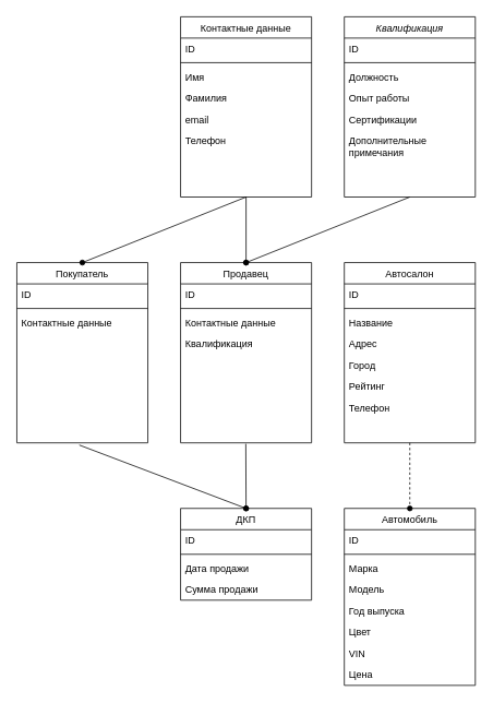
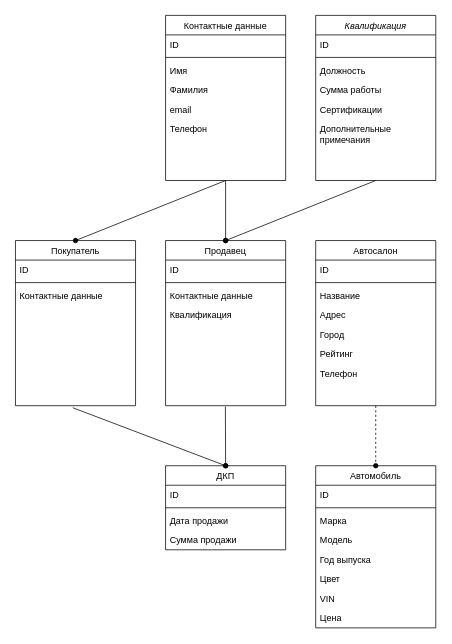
  <mxCell id="0" />
  <mxCell id="1" parent="0" />
  <mxCell id="2" value="Квалификация" style="swimlane;fontStyle=2;align=center;verticalAlign=top;childLayout=stackLayout;horizontal=1;startSize=26;horizontalStack=0;resizeParent=1;resizeLast=0;collapsible=1;marginBottom=0;rounded=0;shadow=0;strokeWidth=1;" vertex="1" parent="1"><mxGeometry x="420" y="20" width="160" height="220" as="geometry"><mxRectangle x="230" y="140" width="160" height="26" as="alternateBounds" /></mxGeometry></mxCell>
  <mxCell id="3" value="ID" style="text;align=left;verticalAlign=top;spacingLeft=4;spacingRight=4;overflow=hidden;rotatable=0;points=[[0,0.5],[1,0.5]];portConstraint=eastwest;" vertex="1" parent="2"><mxGeometry y="26" width="160" height="26" as="geometry" /></mxCell>
  <mxCell id="4" value="" style="line;html=1;strokeWidth=1;align=left;verticalAlign=middle;spacingTop=-1;spacingLeft=3;spacingRight=3;rotatable=0;labelPosition=right;points=[];portConstraint=eastwest;" vertex="1" parent="2"><mxGeometry y="52" width="160" height="8" as="geometry" /></mxCell>
  <mxCell id="5" value="Должность" style="text;align=left;verticalAlign=top;spacingLeft=4;spacingRight=4;overflow=hidden;rotatable=0;points=[[0,0.5],[1,0.5]];portConstraint=eastwest;" vertex="1" parent="2"><mxGeometry y="60" width="160" height="26" as="geometry" /></mxCell>
- <mxCell id="6" value="Опыт работы" style="text;align=left;verticalAlign=top;spacingLeft=4;spacingRight=4;overflow=hidden;rotatable=0;points=[[0,0.5],[1,0.5]];portConstraint=eastwest;" vertex="1" parent="2"><mxGeometry y="86" width="160" height="26" as="geometry" /></mxCell>
+ <mxCell id="6" value="Сумма работы" style="text;align=left;verticalAlign=top;spacingLeft=4;spacingRight=4;overflow=hidden;rotatable=0;points=[[0,0.5],[1,0.5]];portConstraint=eastwest;" vertex="1" parent="2"><mxGeometry y="86" width="160" height="26" as="geometry" /></mxCell>
  <mxCell id="7" value="Сертификации" style="text;align=left;verticalAlign=top;spacingLeft=4;spacingRight=4;overflow=hidden;rotatable=0;points=[[0,0.5],[1,0.5]];portConstraint=eastwest;" vertex="1" parent="2"><mxGeometry y="112" width="160" height="26" as="geometry" /></mxCell>
  <mxCell id="8" value="Дополнительные &#10;примечания" style="text;align=left;verticalAlign=top;spacingLeft=4;spacingRight=4;overflow=hidden;rotatable=0;points=[[0,0.5],[1,0.5]];portConstraint=eastwest;" vertex="1" parent="2"><mxGeometry y="138" width="160" height="42" as="geometry" /></mxCell>
  <mxCell id="9" value="Покупатель" style="swimlane;fontStyle=0;align=center;verticalAlign=top;childLayout=stackLayout;horizontal=1;startSize=26;horizontalStack=0;resizeParent=1;resizeLast=0;collapsible=1;marginBottom=0;rounded=0;shadow=0;strokeWidth=1;" vertex="1" parent="1"><mxGeometry x="20" y="320" width="160" height="220" as="geometry"><mxRectangle x="130" y="380" width="160" height="26" as="alternateBounds" /></mxGeometry></mxCell>
  <mxCell id="10" value="ID" style="text;align=left;verticalAlign=top;spacingLeft=4;spacingRight=4;overflow=hidden;rotatable=0;points=[[0,0.5],[1,0.5]];portConstraint=eastwest;" vertex="1" parent="9"><mxGeometry y="26" width="160" height="26" as="geometry" /></mxCell>
  <mxCell id="11" value="" style="line;html=1;strokeWidth=1;align=left;verticalAlign=middle;spacingTop=-1;spacingLeft=3;spacingRight=3;rotatable=0;labelPosition=right;points=[];portConstraint=eastwest;" vertex="1" parent="9"><mxGeometry y="52" width="160" height="8" as="geometry" /></mxCell>
  <mxCell id="12" value="Контактные данные" style="text;align=left;verticalAlign=top;spacingLeft=4;spacingRight=4;overflow=hidden;rotatable=0;points=[[0,0.5],[1,0.5]];portConstraint=eastwest;fontStyle=0" vertex="1" parent="9"><mxGeometry y="60" width="160" height="160" as="geometry" /></mxCell>
  <mxCell id="13" value="Продавец" style="swimlane;fontStyle=0;align=center;verticalAlign=top;childLayout=stackLayout;horizontal=1;startSize=26;horizontalStack=0;resizeParent=1;resizeLast=0;collapsible=1;marginBottom=0;rounded=0;shadow=0;strokeWidth=1;" vertex="1" parent="1"><mxGeometry x="220" y="320" width="160" height="220" as="geometry"><mxRectangle x="340" y="380" width="170" height="26" as="alternateBounds" /></mxGeometry></mxCell>
  <mxCell id="14" value="ID" style="text;align=left;verticalAlign=top;spacingLeft=4;spacingRight=4;overflow=hidden;rotatable=0;points=[[0,0.5],[1,0.5]];portConstraint=eastwest;" vertex="1" parent="13"><mxGeometry y="26" width="160" height="26" as="geometry" /></mxCell>
  <mxCell id="15" value="" style="line;html=1;strokeWidth=1;align=left;verticalAlign=middle;spacingTop=-1;spacingLeft=3;spacingRight=3;rotatable=0;labelPosition=right;points=[];portConstraint=eastwest;" vertex="1" parent="13"><mxGeometry y="52" width="160" height="8" as="geometry" /></mxCell>
  <mxCell id="16" value="Контактные данные" style="text;align=left;verticalAlign=top;spacingLeft=4;spacingRight=4;overflow=hidden;rotatable=0;points=[[0,0.5],[1,0.5]];portConstraint=eastwest;" vertex="1" parent="13"><mxGeometry y="60" width="160" height="26" as="geometry" /></mxCell>
  <mxCell id="17" value="Квалификация" style="text;align=left;verticalAlign=top;spacingLeft=4;spacingRight=4;overflow=hidden;rotatable=0;points=[[0,0.5],[1,0.5]];portConstraint=eastwest;" vertex="1" parent="13"><mxGeometry y="86" width="160" height="134" as="geometry" /></mxCell>
  <mxCell id="18" value="Автосалон" style="swimlane;fontStyle=0;align=center;verticalAlign=top;childLayout=stackLayout;horizontal=1;startSize=26;horizontalStack=0;resizeParent=1;resizeLast=0;collapsible=1;marginBottom=0;rounded=0;shadow=0;strokeWidth=1;" vertex="1" parent="1"><mxGeometry x="420" y="320" width="160" height="220" as="geometry"><mxRectangle x="550" y="140" width="160" height="26" as="alternateBounds" /></mxGeometry></mxCell>
  <mxCell id="19" value="ID" style="text;align=left;verticalAlign=top;spacingLeft=4;spacingRight=4;overflow=hidden;rotatable=0;points=[[0,0.5],[1,0.5]];portConstraint=eastwest;" vertex="1" parent="18"><mxGeometry y="26" width="160" height="26" as="geometry" /></mxCell>
  <mxCell id="20" value="" style="line;html=1;strokeWidth=1;align=left;verticalAlign=middle;spacingTop=-1;spacingLeft=3;spacingRight=3;rotatable=0;labelPosition=right;points=[];portConstraint=eastwest;" vertex="1" parent="18"><mxGeometry y="52" width="160" height="8" as="geometry" /></mxCell>
  <mxCell id="21" value="Название" style="text;align=left;verticalAlign=top;spacingLeft=4;spacingRight=4;overflow=hidden;rotatable=0;points=[[0,0.5],[1,0.5]];portConstraint=eastwest;rounded=0;shadow=0;html=0;" vertex="1" parent="18"><mxGeometry y="60" width="160" height="26" as="geometry" /></mxCell>
  <mxCell id="22" value="Адрес" style="text;align=left;verticalAlign=top;spacingLeft=4;spacingRight=4;overflow=hidden;rotatable=0;points=[[0,0.5],[1,0.5]];portConstraint=eastwest;rounded=0;shadow=0;html=0;" vertex="1" parent="18"><mxGeometry y="86" width="160" height="26" as="geometry" /></mxCell>
  <mxCell id="23" value="Город" style="text;align=left;verticalAlign=top;spacingLeft=4;spacingRight=4;overflow=hidden;rotatable=0;points=[[0,0.5],[1,0.5]];portConstraint=eastwest;rounded=0;shadow=0;html=0;" vertex="1" parent="18"><mxGeometry y="112" width="160" height="26" as="geometry" /></mxCell>
  <mxCell id="24" value="Рейтинг" style="text;align=left;verticalAlign=top;spacingLeft=4;spacingRight=4;overflow=hidden;rotatable=0;points=[[0,0.5],[1,0.5]];portConstraint=eastwest;" vertex="1" parent="18"><mxGeometry y="138" width="160" height="26" as="geometry" /></mxCell>
  <mxCell id="25" value="Телефон" style="text;align=left;verticalAlign=top;spacingLeft=4;spacingRight=4;overflow=hidden;rotatable=0;points=[[0,0.5],[1,0.5]];portConstraint=eastwest;rounded=0;shadow=0;html=0;" vertex="1" parent="18"><mxGeometry y="164" width="160" height="26" as="geometry" /></mxCell>
  <mxCell id="26" value="Контактные данные" style="swimlane;fontStyle=0;align=center;verticalAlign=top;childLayout=stackLayout;horizontal=1;startSize=26;horizontalStack=0;resizeParent=1;resizeLast=0;collapsible=1;marginBottom=0;rounded=0;shadow=0;strokeWidth=1;" vertex="1" parent="1"><mxGeometry x="220" y="20" width="160" height="220" as="geometry"><mxRectangle x="340" y="380" width="170" height="26" as="alternateBounds" /></mxGeometry></mxCell>
  <mxCell id="27" value="ID" style="text;align=left;verticalAlign=top;spacingLeft=4;spacingRight=4;overflow=hidden;rotatable=0;points=[[0,0.5],[1,0.5]];portConstraint=eastwest;" vertex="1" parent="26"><mxGeometry y="26" width="160" height="26" as="geometry" /></mxCell>
  <mxCell id="28" value="" style="line;html=1;strokeWidth=1;align=left;verticalAlign=middle;spacingTop=-1;spacingLeft=3;spacingRight=3;rotatable=0;labelPosition=right;points=[];portConstraint=eastwest;" vertex="1" parent="26"><mxGeometry y="52" width="160" height="8" as="geometry" /></mxCell>
  <mxCell id="29" value="Имя" style="text;align=left;verticalAlign=top;spacingLeft=4;spacingRight=4;overflow=hidden;rotatable=0;points=[[0,0.5],[1,0.5]];portConstraint=eastwest;" vertex="1" parent="26"><mxGeometry y="60" width="160" height="26" as="geometry" /></mxCell>
  <mxCell id="30" value="Фамилия" style="text;align=left;verticalAlign=top;spacingLeft=4;spacingRight=4;overflow=hidden;rotatable=0;points=[[0,0.5],[1,0.5]];portConstraint=eastwest;" vertex="1" parent="26"><mxGeometry y="86" width="160" height="26" as="geometry" /></mxCell>
  <mxCell id="31" value="email" style="text;align=left;verticalAlign=top;spacingLeft=4;spacingRight=4;overflow=hidden;rotatable=0;points=[[0,0.5],[1,0.5]];portConstraint=eastwest;" vertex="1" parent="26"><mxGeometry y="112" width="160" height="26" as="geometry" /></mxCell>
  <mxCell id="32" value="Телефон" style="text;align=left;verticalAlign=top;spacingLeft=4;spacingRight=4;overflow=hidden;rotatable=0;points=[[0,0.5],[1,0.5]];portConstraint=eastwest;" vertex="1" parent="26"><mxGeometry y="138" width="160" height="26" as="geometry" /></mxCell>
  <mxCell id="33" value="Автомобиль" style="swimlane;fontStyle=0;align=center;verticalAlign=top;childLayout=stackLayout;horizontal=1;startSize=26;horizontalStack=0;resizeParent=1;resizeLast=0;collapsible=1;marginBottom=0;rounded=0;shadow=0;strokeWidth=1;" vertex="1" parent="1"><mxGeometry x="420" y="620" width="160" height="216" as="geometry"><mxRectangle x="550" y="140" width="160" height="26" as="alternateBounds" /></mxGeometry></mxCell>
  <mxCell id="34" value="ID" style="text;align=left;verticalAlign=top;spacingLeft=4;spacingRight=4;overflow=hidden;rotatable=0;points=[[0,0.5],[1,0.5]];portConstraint=eastwest;" vertex="1" parent="33"><mxGeometry y="26" width="160" height="26" as="geometry" /></mxCell>
  <mxCell id="35" value="" style="line;html=1;strokeWidth=1;align=left;verticalAlign=middle;spacingTop=-1;spacingLeft=3;spacingRight=3;rotatable=0;labelPosition=right;points=[];portConstraint=eastwest;" vertex="1" parent="33"><mxGeometry y="52" width="160" height="8" as="geometry" /></mxCell>
  <mxCell id="36" value="Марка" style="text;align=left;verticalAlign=top;spacingLeft=4;spacingRight=4;overflow=hidden;rotatable=0;points=[[0,0.5],[1,0.5]];portConstraint=eastwest;rounded=0;shadow=0;html=0;" vertex="1" parent="33"><mxGeometry y="60" width="160" height="26" as="geometry" /></mxCell>
  <mxCell id="37" value="Модель" style="text;align=left;verticalAlign=top;spacingLeft=4;spacingRight=4;overflow=hidden;rotatable=0;points=[[0,0.5],[1,0.5]];portConstraint=eastwest;rounded=0;shadow=0;html=0;" vertex="1" parent="33"><mxGeometry y="86" width="160" height="26" as="geometry" /></mxCell>
  <mxCell id="38" value="Год выпуска" style="text;align=left;verticalAlign=top;spacingLeft=4;spacingRight=4;overflow=hidden;rotatable=0;points=[[0,0.5],[1,0.5]];portConstraint=eastwest;rounded=0;shadow=0;html=0;" vertex="1" parent="33"><mxGeometry y="112" width="160" height="26" as="geometry" /></mxCell>
  <mxCell id="39" value="Цвет" style="text;align=left;verticalAlign=top;spacingLeft=4;spacingRight=4;overflow=hidden;rotatable=0;points=[[0,0.5],[1,0.5]];portConstraint=eastwest;" vertex="1" parent="33"><mxGeometry y="138" width="160" height="26" as="geometry" /></mxCell>
  <mxCell id="40" value="VIN" style="text;align=left;verticalAlign=top;spacingLeft=4;spacingRight=4;overflow=hidden;rotatable=0;points=[[0,0.5],[1,0.5]];portConstraint=eastwest;rounded=0;shadow=0;html=0;" vertex="1" parent="33"><mxGeometry y="164" width="160" height="26" as="geometry" /></mxCell>
  <mxCell id="41" value="Цена" style="text;align=left;verticalAlign=top;spacingLeft=4;spacingRight=4;overflow=hidden;rotatable=0;points=[[0,0.5],[1,0.5]];portConstraint=eastwest;rounded=0;shadow=0;html=0;" vertex="1" parent="33"><mxGeometry y="190" width="160" height="26" as="geometry" /></mxCell>
  <mxCell id="42" value="ДКП" style="swimlane;fontStyle=0;align=center;verticalAlign=top;childLayout=stackLayout;horizontal=1;startSize=26;horizontalStack=0;resizeParent=1;resizeLast=0;collapsible=1;marginBottom=0;rounded=0;shadow=0;strokeWidth=1;" vertex="1" parent="1"><mxGeometry x="220" y="620" width="160" height="112" as="geometry"><mxRectangle x="340" y="380" width="170" height="26" as="alternateBounds" /></mxGeometry></mxCell>
  <mxCell id="43" value="ID" style="text;align=left;verticalAlign=top;spacingLeft=4;spacingRight=4;overflow=hidden;rotatable=0;points=[[0,0.5],[1,0.5]];portConstraint=eastwest;" vertex="1" parent="42"><mxGeometry y="26" width="160" height="26" as="geometry" /></mxCell>
  <mxCell id="44" value="" style="line;html=1;strokeWidth=1;align=left;verticalAlign=middle;spacingTop=-1;spacingLeft=3;spacingRight=3;rotatable=0;labelPosition=right;points=[];portConstraint=eastwest;" vertex="1" parent="42"><mxGeometry y="52" width="160" height="8" as="geometry" /></mxCell>
  <mxCell id="45" value="Дата продажи" style="text;align=left;verticalAlign=top;spacingLeft=4;spacingRight=4;overflow=hidden;rotatable=0;points=[[0,0.5],[1,0.5]];portConstraint=eastwest;" vertex="1" parent="42"><mxGeometry y="60" width="160" height="26" as="geometry" /></mxCell>
  <mxCell id="46" value="Сумма продажи" style="text;align=left;verticalAlign=top;spacingLeft=4;spacingRight=4;overflow=hidden;rotatable=0;points=[[0,0.5],[1,0.5]];portConstraint=eastwest;" vertex="1" parent="42"><mxGeometry y="86" width="160" height="26" as="geometry" /></mxCell>
  <mxCell id="47" value="" style="endArrow=oval;html=1;rounded=0;exitX=0.5;exitY=1;exitDx=0;exitDy=0;entryX=0.5;entryY=0;entryDx=0;entryDy=0;endFill=1;" edge="1" parent="1" source="26" target="9"><mxGeometry width="50" height="50" relative="1" as="geometry"><mxPoint x="360" y="360" as="sourcePoint" /><mxPoint x="410" y="310" as="targetPoint" /></mxGeometry></mxCell>
  <mxCell id="48" value="" style="endArrow=oval;html=1;rounded=0;entryX=0.5;entryY=0;entryDx=0;entryDy=0;endFill=1;exitX=0.5;exitY=1;exitDx=0;exitDy=0;" edge="1" parent="1" source="26" target="13"><mxGeometry width="50" height="50" relative="1" as="geometry"><mxPoint x="270" y="280" as="sourcePoint" /><mxPoint x="110" y="330" as="targetPoint" /></mxGeometry></mxCell>
  <mxCell id="49" value="" style="endArrow=oval;html=1;rounded=0;entryX=0.5;entryY=0;entryDx=0;entryDy=0;endFill=1;exitX=0.5;exitY=1;exitDx=0;exitDy=0;" edge="1" parent="1" source="2" target="13"><mxGeometry width="50" height="50" relative="1" as="geometry"><mxPoint x="310" y="250" as="sourcePoint" /><mxPoint x="310" y="330" as="targetPoint" /></mxGeometry></mxCell>
  <mxCell id="50" value="" style="endArrow=oval;html=1;rounded=0;entryX=0.5;entryY=0;entryDx=0;entryDy=0;endFill=1;exitX=0.498;exitY=1.009;exitDx=0;exitDy=0;exitPerimeter=0;" edge="1" parent="1" source="17" target="42"><mxGeometry width="50" height="50" relative="1" as="geometry"><mxPoint x="360" y="580" as="sourcePoint" /><mxPoint x="310" y="330" as="targetPoint" /></mxGeometry></mxCell>
  <mxCell id="51" value="" style="endArrow=oval;html=1;rounded=0;endFill=1;exitX=0.477;exitY=1.017;exitDx=0;exitDy=0;exitPerimeter=0;" edge="1" parent="1" source="12"><mxGeometry width="50" height="50" relative="1" as="geometry"><mxPoint x="310" y="551" as="sourcePoint" /><mxPoint x="300" y="620" as="targetPoint" /></mxGeometry></mxCell>
  <mxCell id="52" value="" style="endArrow=oval;html=1;rounded=0;entryX=0.5;entryY=0;entryDx=0;entryDy=0;endFill=1;exitX=0.5;exitY=1;exitDx=0;exitDy=0;dashed=1;" edge="1" parent="1" source="18" target="33"><mxGeometry width="50" height="50" relative="1" as="geometry"><mxPoint x="390" y="703" as="sourcePoint" /><mxPoint x="430" y="703" as="targetPoint" /></mxGeometry></mxCell>
